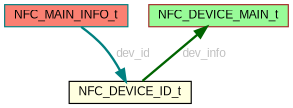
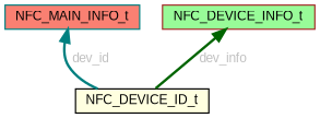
  digraph {
    fontname="Liberation Sans"
    node [fontname="Liberation Sans" fontsize=10 shape=box style=filled]
    edge [dir=back fontcolor=grey fontname="Liberation Sans" fontsize=10 labelfontname=Helvetica labelfontsize=10 style=bold]
    n1 [color=teal fillcolor=salmon fontcolor=black height=0.2 label=NFC_MAIN_INFO_t width=0.4]
    n2 [color=black fillcolor=lightyellow height=0.2 label=NFC_DEVICE_ID_t width=0.4]
-   n3 [color=brown fillcolor=palegreen height=0.2 label=NFC_DEVICE_MAIN_t width=0.4]
-   n2 -> n1 [color=teal label=" dev_id"]
+   n3 [color=brown fillcolor=palegreen height=0.2 label=NFC_DEVICE_INFO_t width=0.4]
+   n1 -> n2 [color=teal label=" dev_id"]
    n3 -> n2 [color=darkgreen label=" dev_info"]
  }
